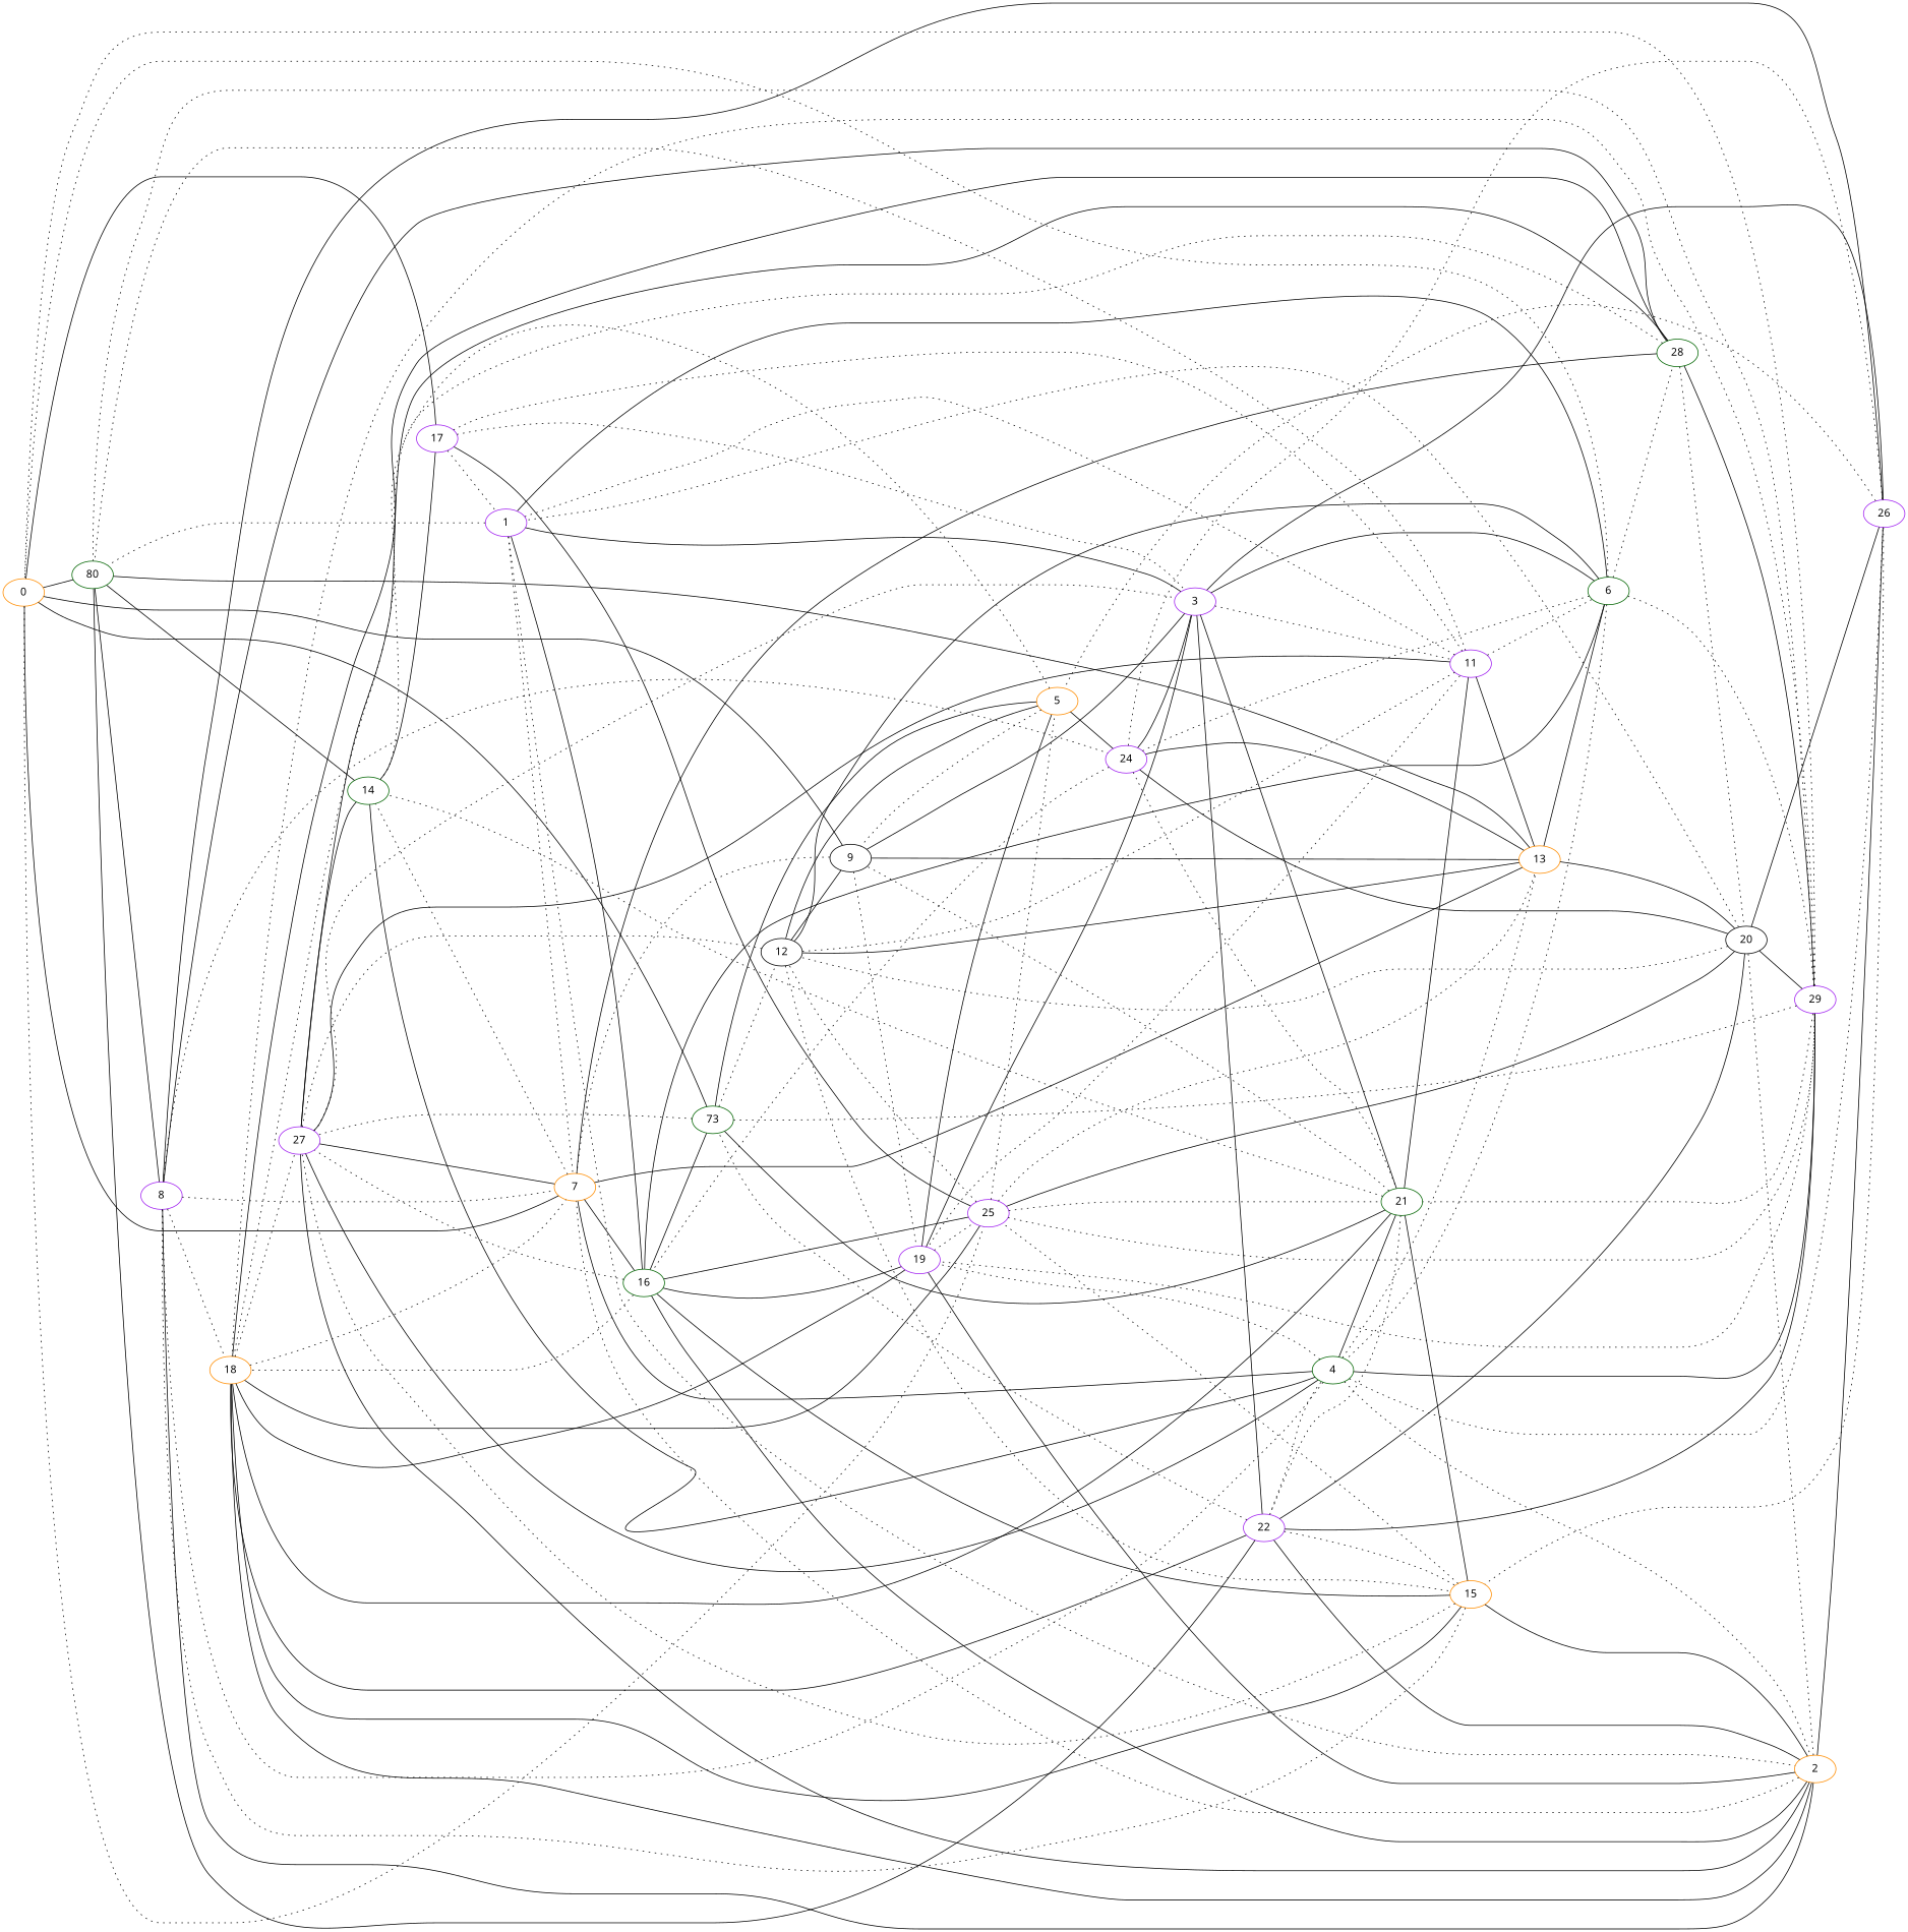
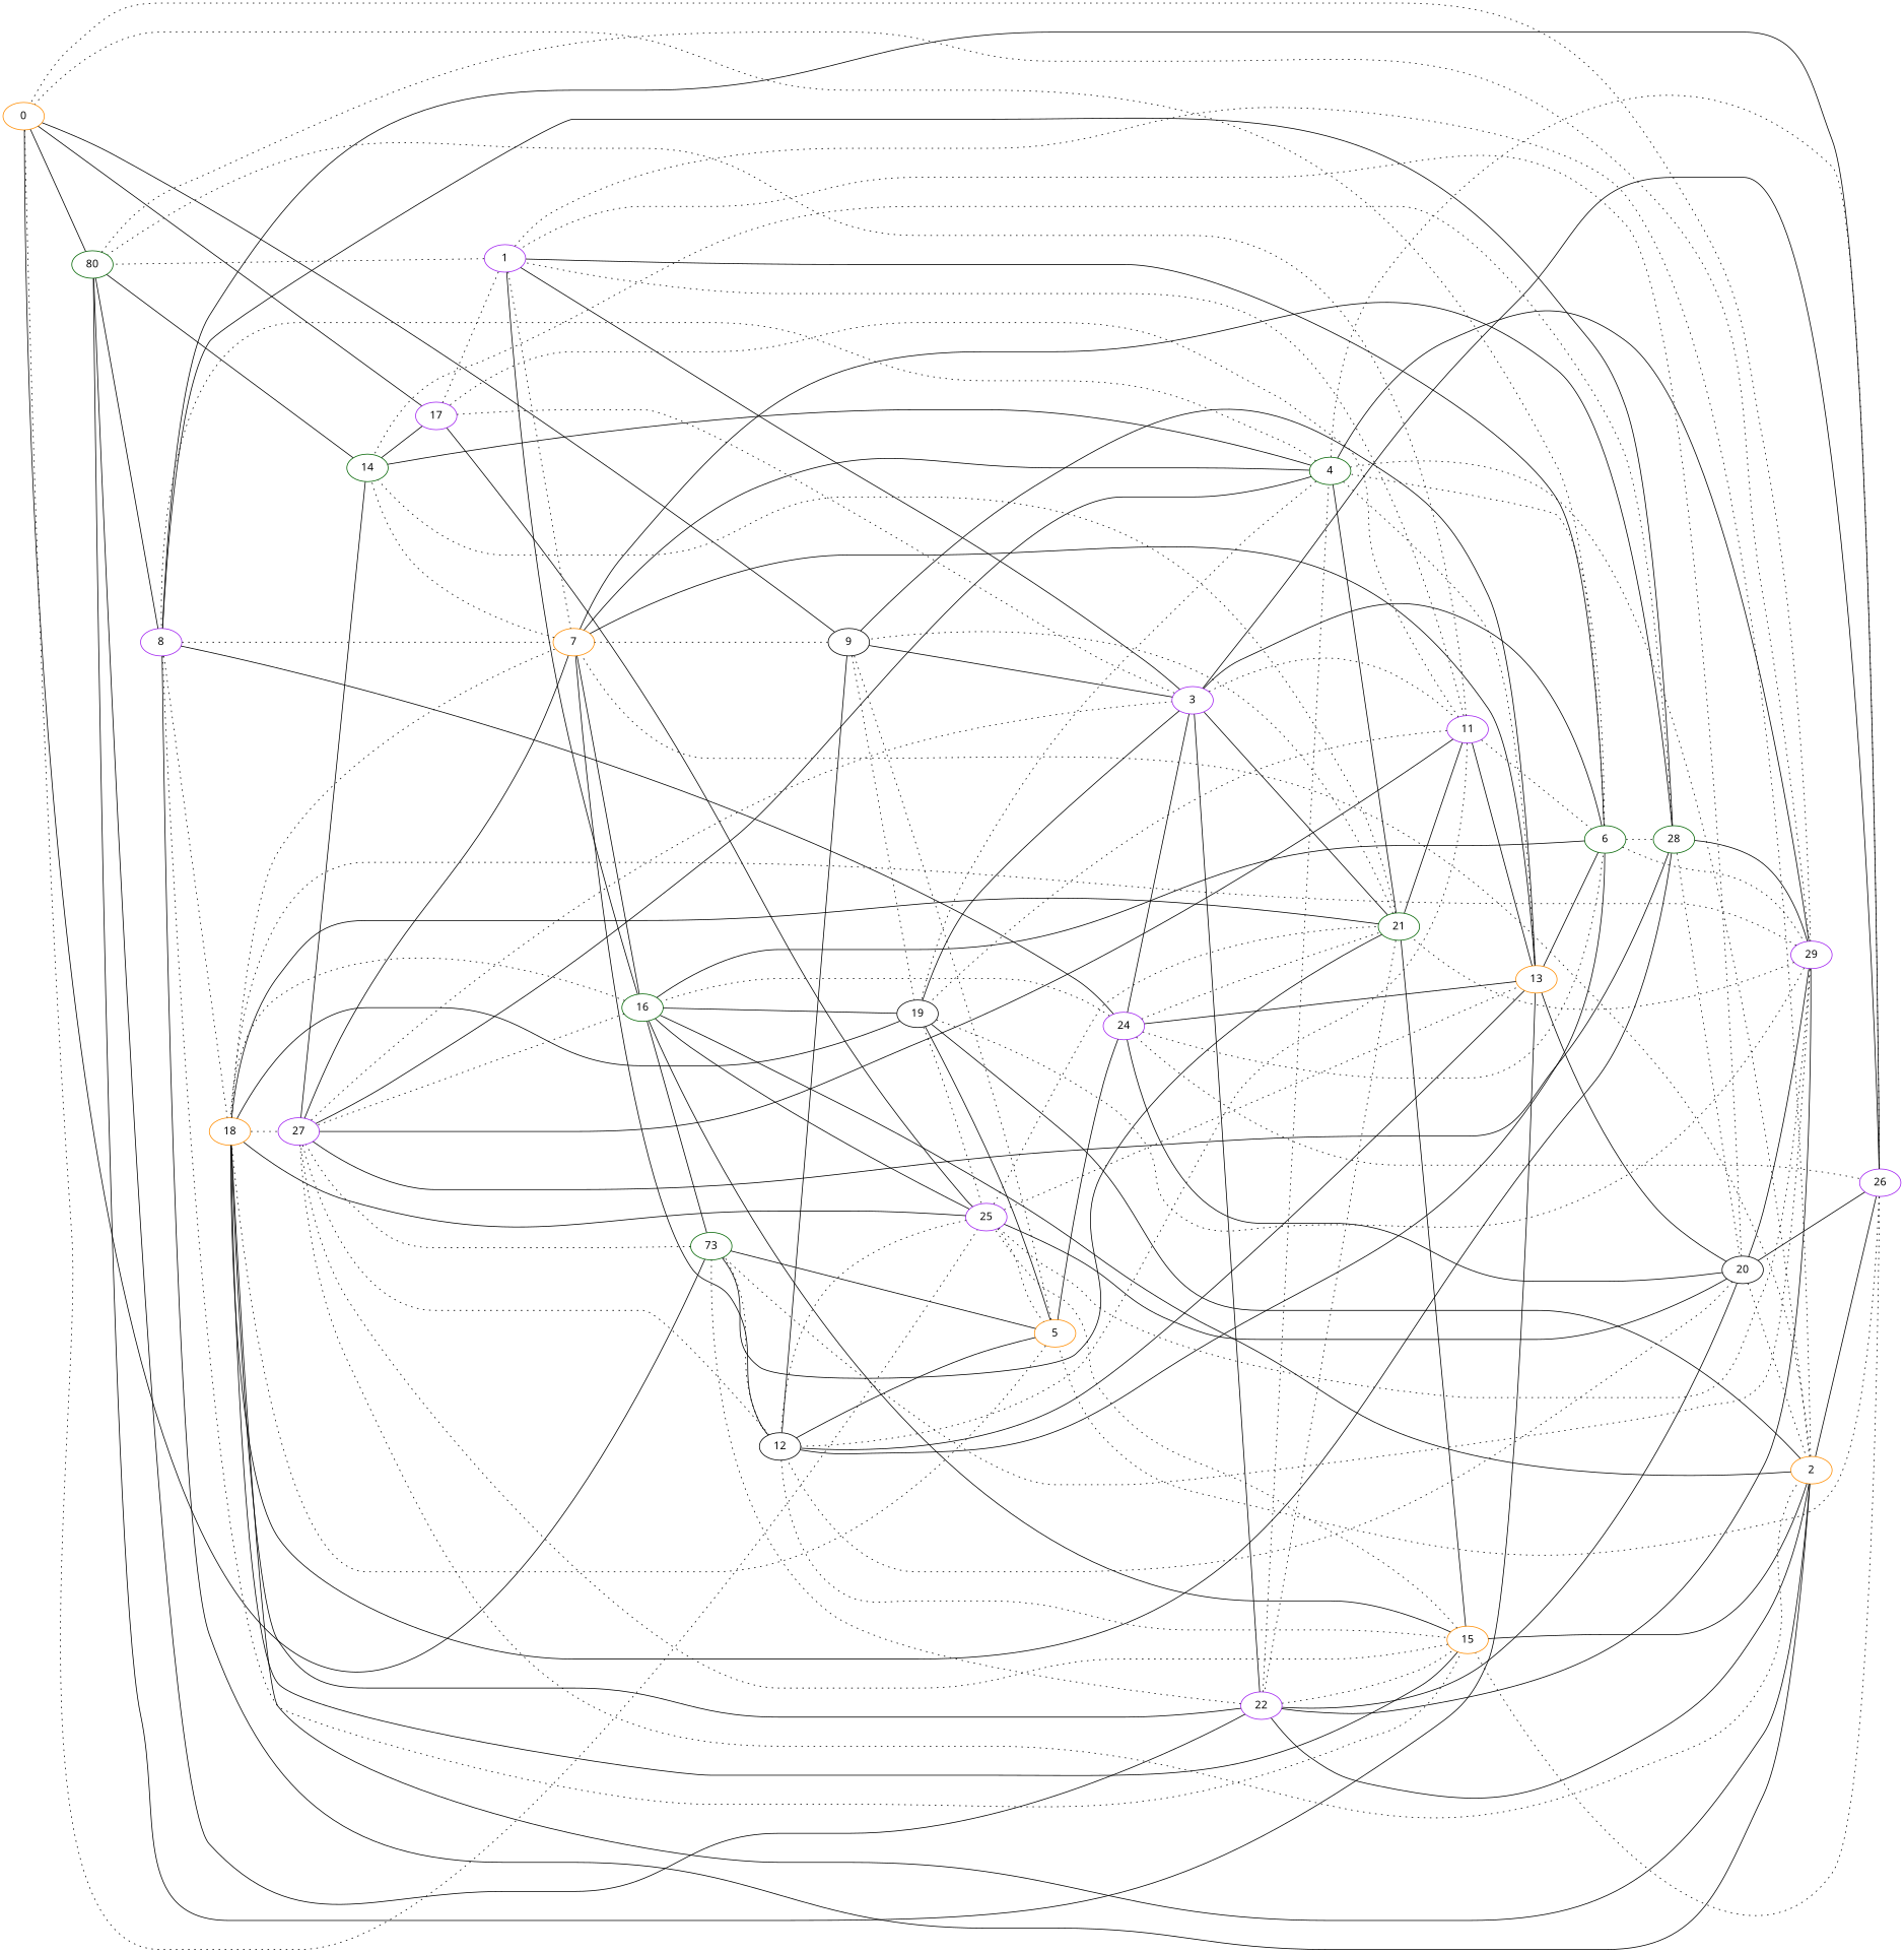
  strict graph {
    fontname="Noto Sans"
    rankdir=LR
    node [color=purple fontname="Noto Sans"]
    edge [fontname="Noto Sans" style=solid]
    0 [color=darkorange]
    n2 [color=darkgreen label=80]
    17
    n4 [color=darkgreen label=73]
    25
    8
    22
    14 [color=darkgreen]
    29
    1
    3
    12 [color=black]
    27
    21 [color=darkgreen]
    13 [color=darkorange]
    5 [color=darkorange]
    18 [color=darkorange]
    2 [color=darkorange]
    6 [color=darkgreen]
    7 [color=darkorange]
-   19
+   19 [color=black]
    26
    9 [color=black]
    11
    4 [color=darkgreen]
    28 [color=darkgreen]
    16 [color=darkgreen]
    24
    15 [color=darkorange]
    20 [color=black]
    0 -- n2
    0 -- 17
    0 -- n4
    0 -- 25 [style=dotted]
    n2 -- 8
    n2 -- 22
    n2 -- 14
    n2 -- 29 [style=dotted]
    17 -- 1 [style=dotted]
    17 -- 3 [style=dotted]
    n4 -- 12 [style=dotted]
    n4 -- 27 [style=dotted]
    25 -- 17
    25 -- 29 [style=dotted]
    25 -- 12 [style=dotted]
    25 -- 21 [style=dotted]
    25 -- 13 [style=dotted]
    25 -- 5 [style=dotted]
    25 -- 18
    8 -- 18 [style=dotted]
    8 -- 7 [style=dotted]
-   8 -- 24 [style=dotted]
+   8 -- 24
    8 -- 15 [style=dotted]
    22 -- n4 [style=dotted]
    22 -- 18
    22 -- 2
    22 -- 4 [style=dotted]
    22 -- 15 [style=dotted]
    14 -- 17
    29 -- 0 [style=dotted]
    29 -- n4 [style=dotted]
    29 -- 22
    29 -- 21 [style=dotted]
    29 -- 18 [style=dotted]
    29 -- 19 [style=dotted]
    29 -- 4
    1 -- n2 [style=dotted]
    1 -- 3
    1 -- 2 [style=dotted]
    1 -- 6
    1 -- 7 [style=dotted]
    3 -- 22
    3 -- 21
    3 -- 19
    3 -- 26
    3 -- 9
    3 -- 11 [style=dotted]
    12 -- 9
    12 -- 15 [style=dotted]
    27 -- 14
    27 -- 3 [style=dotted]
    27 -- 12 [style=dotted]
-   27 -- 2
+   27 -- 2 [style=dotted]
    27 -- 7
    27 -- 11
    27 -- 4
    27 -- 28
    21 -- n4
    21 -- 22 [style=dotted]
    21 -- 14 [style=dotted]
    21 -- 9 [style=dotted]
    21 -- 11
    21 -- 15
    13 -- n2
    13 -- 12
    13 -- 6
    13 -- 9
    13 -- 20
    5 -- n4
    5 -- 12
    5 -- 18 [style=dotted]
    5 -- 19
    5 -- 9 [style=dotted]
    5 -- 24
    18 -- 27 [style=dotted]
    18 -- 21
    18 -- 2
    18 -- 7 [style=dotted]
    18 -- 19
    18 -- 28
    2 -- 8
    2 -- 7 [style=dotted]
    2 -- 19
    2 -- 26
    6 -- 0 [style=dotted]
    6 -- 29 [style=dotted]
    6 -- 3
    6 -- 12
    6 -- 4 [style=dotted]
    6 -- 28 [style=dotted]
-   7 -- 0
+   7 -- 12
    7 -- 14 [style=dotted]
    7 -- 13
    7 -- 4
    7 -- 16
    19 -- 25 [style=dotted]
    26 -- 8
    26 -- 5 [style=dotted]
    26 -- 15 [style=dotted]
    9 -- 0
    9 -- 7 [style=dotted]
    9 -- 19 [style=dotted]
    11 -- n2 [style=dotted]
    11 -- 17 [style=dotted]
    11 -- 1 [style=dotted]
    11 -- 12 [style=dotted]
    11 -- 13
    11 -- 6 [style=dotted]
    11 -- 19 [style=dotted]
    4 -- 8 [style=dotted]
    4 -- 14
    4 -- 21
    4 -- 13 [style=dotted]
    4 -- 2 [style=dotted]
    4 -- 19 [style=dotted]
    4 -- 26 [style=dotted]
    28 -- 8
    28 -- 14 [style=dotted]
    28 -- 29
    28 -- 7
    28 -- 20 [style=dotted]
    16 -- n4
    16 -- 25
    16 -- 1
    16 -- 27 [style=dotted]
    16 -- 18 [style=dotted]
    16 -- 2
    16 -- 6
    16 -- 19
    24 -- 3
    24 -- 21 [style=dotted]
    24 -- 13
    24 -- 6 [style=dotted]
    24 -- 26 [style=dotted]
    24 -- 16 [style=dotted]
    24 -- 20
    15 -- 25 [style=dotted]
    15 -- 27 [style=dotted]
    15 -- 18
    15 -- 2
    15 -- 16
    20 -- 25
    20 -- 22
    20 -- 29
    20 -- 1 [style=dotted]
    20 -- 12 [style=dotted]
    20 -- 2 [style=dotted]
    20 -- 26
  }
